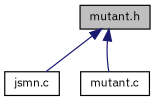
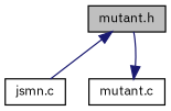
  digraph {
    fontname="IBM Plex Sans"
    node [color=black fillcolor=white fontname="IBM Plex Sans" fontsize=10 shape=record style=filled]
    edge [color=midnightblue dir=back fontname="IBM Plex Sans" fontsize=10 labelfontname=Helvetica labelfontsize=10 style=solid]
    n1 [fillcolor=grey75 fontcolor=black height=0.2 label="mutant.h" width=0.4]
    n2 [height=0.2 label="jsmn.c" width=0.4]
    n3 [height=0.2 label="mutant.c" width=0.4]
    n1 -> n2
-   n1 -> n3
+   n3 -> n1
  }
